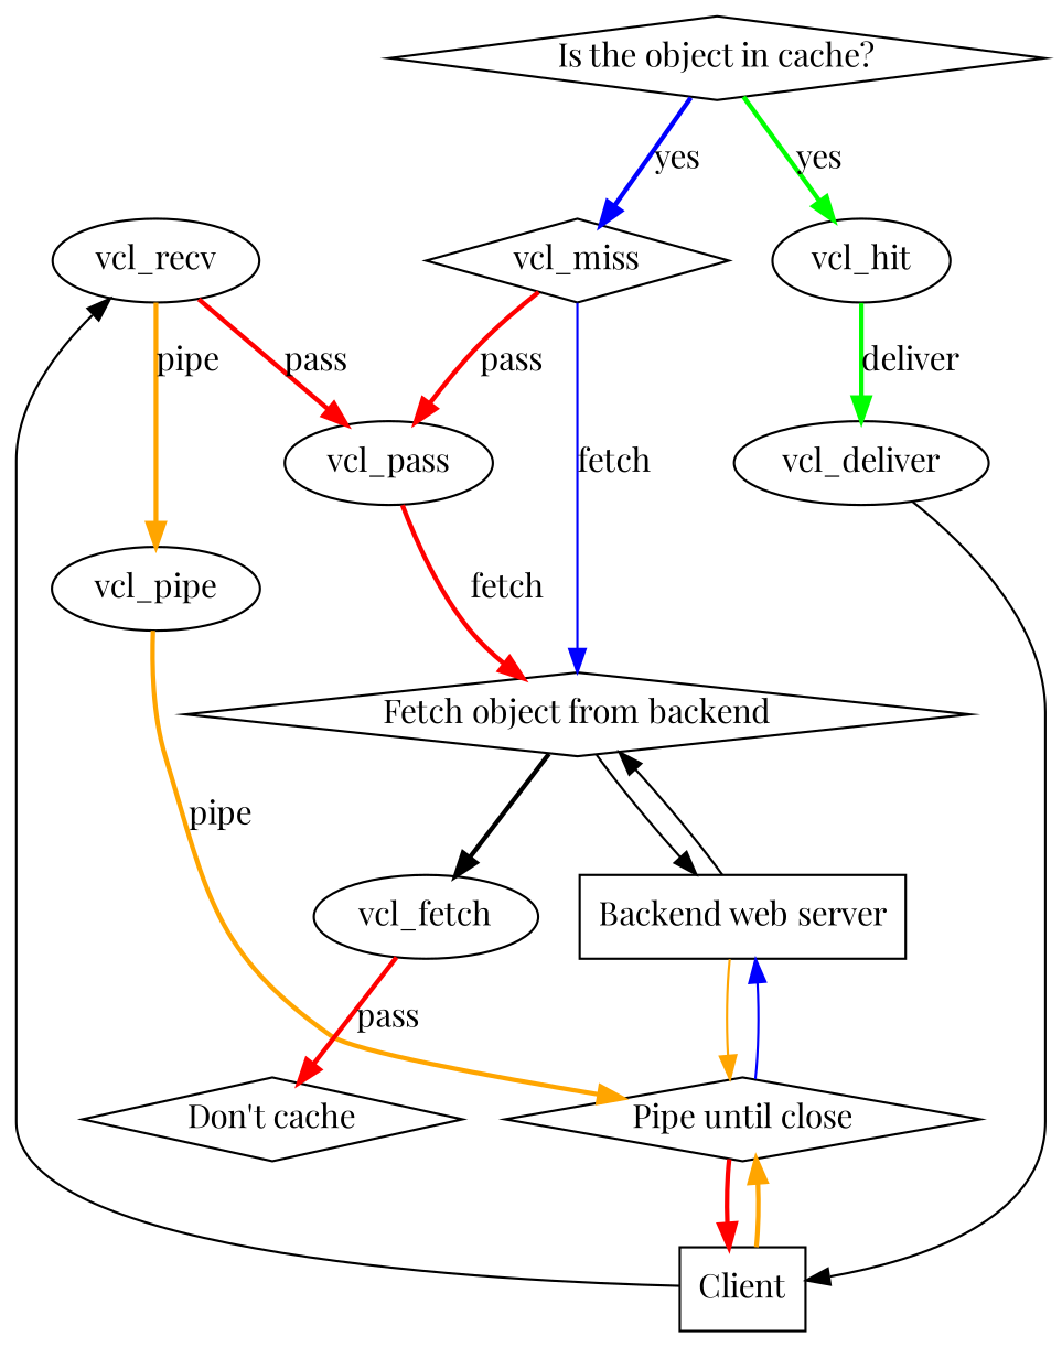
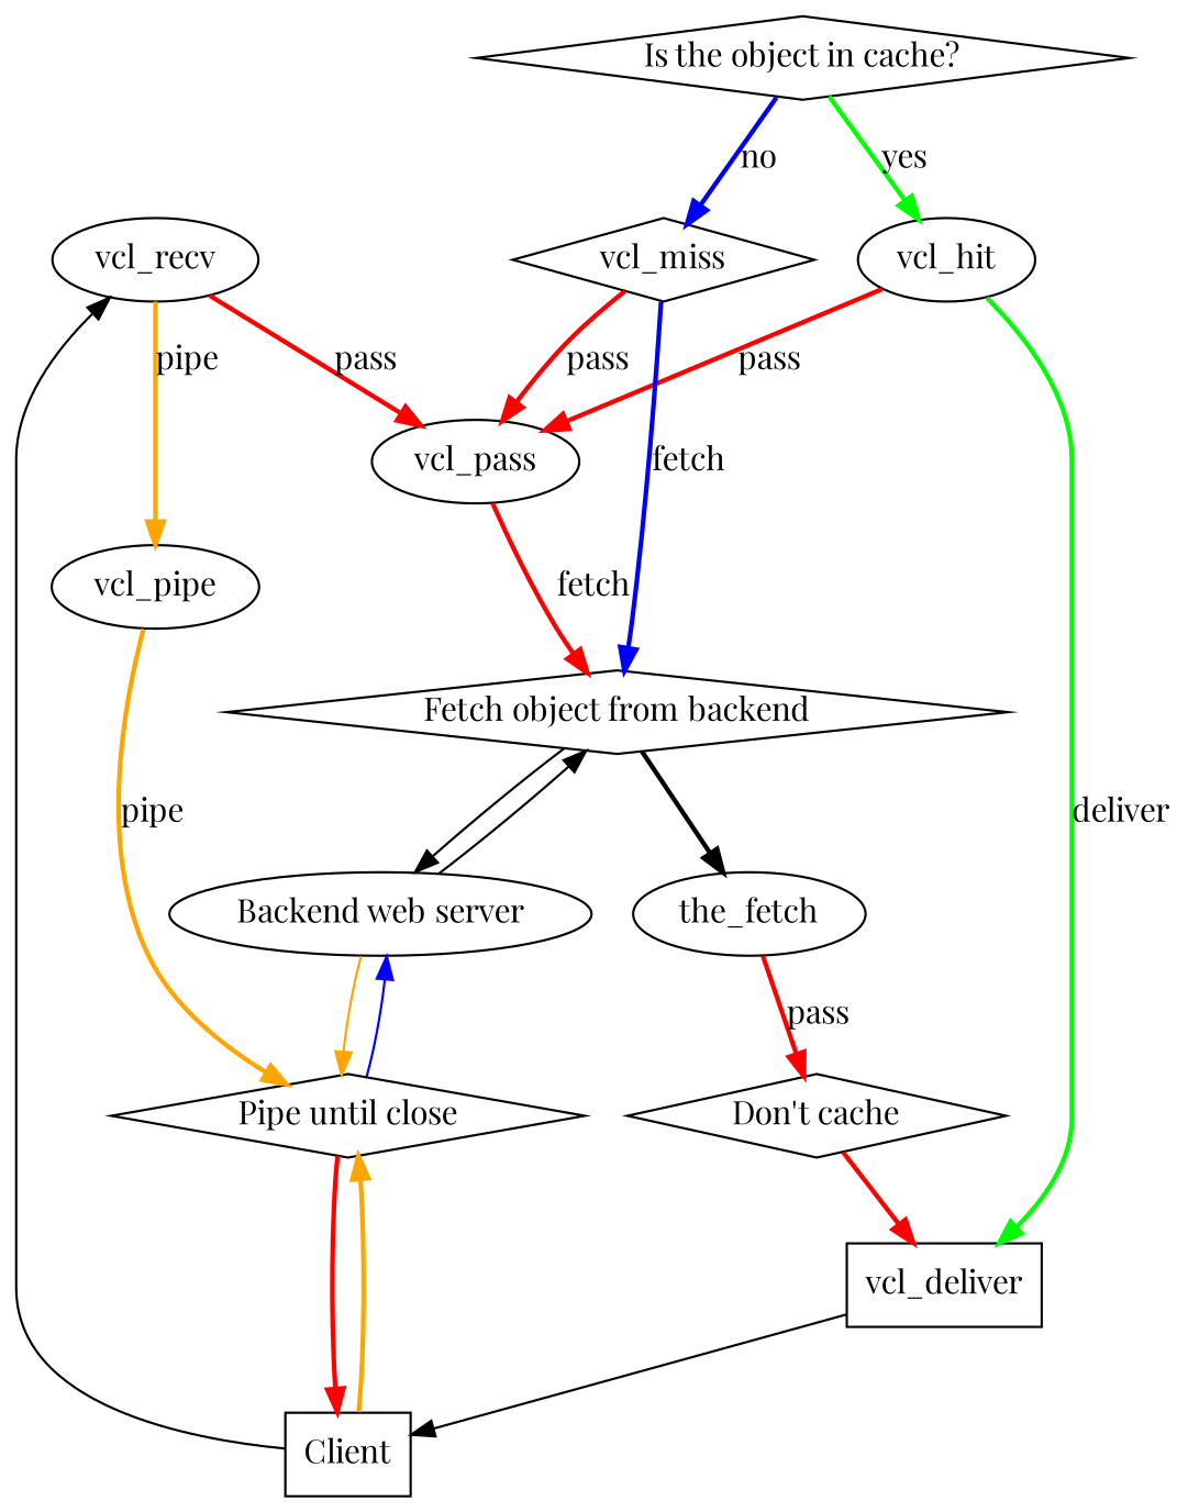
  digraph {
    fontname="Playfair Display"
    node [fontname="Playfair Display"]
    edge [color=red fontname="Playfair Display" style=bold]
    vcl_recv
    vcl_pass
    vcl_pipe
    n4 [label="Fetch object from backend" shape=diamond]
    n5 [label="Pipe until close" shape=diamond]
-   n6 [label="Backend web server" shape=box]
-   vcl_fetch
+   n6 [label="Backend web server" shape=ellipse]
+   vcl_fetch [label=the_fetch]
    n8 [label="Is the object in cache?" shape=diamond]
    vcl_hit
    vcl_miss [shape=diamond]
    n11 [label=Client shape=box]
-   vcl_deliver
+   vcl_deliver [shape=box]
    n13 [label="Don't cache" shape=diamond]
    vcl_recv -> vcl_pass [label=pass weight=1]
    vcl_recv -> vcl_pipe [color=orange label=pipe weight=1]
    vcl_pass -> n4 [label=fetch weight=2]
    vcl_pipe -> n5 [color=orange label=pipe weight=1]
    n4 -> n6 [color="" style=""]
    n4 -> vcl_fetch [weight=4 color=""]
    n5 -> n6 [color=blue style=""]
    n5 -> n11
    n6 -> n4 [color="" style=""]
    n6 -> n5 [color=orange style=""]
    vcl_fetch -> n13 [label=pass]
    n8 -> vcl_hit [color=green label=yes weight=4]
-   n8 -> vcl_miss [color=blue label=yes weight=4]
+   n8 -> vcl_miss [color=blue label=no weight=4]
+   vcl_hit -> vcl_pass [label=pass weight=1]
    vcl_hit -> vcl_deliver [color=green label=deliver weight=2]
    vcl_miss -> vcl_pass [label=pass weight=1]
-   vcl_miss -> n4 [color=blue label=fetch style=solid weight=3]
+   vcl_miss -> n4 [color=blue label=fetch weight=3]
    n11 -> vcl_recv [color="" style=""]
    n11 -> n5 [color=orange]
    vcl_deliver -> n11 [color="" style=""]
+   n13 -> vcl_deliver
  }
